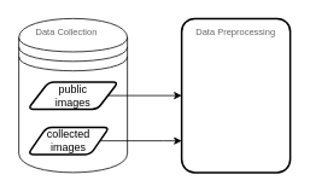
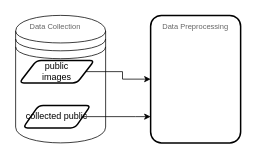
  <mxCell id="0" />
  <mxCell id="1" parent="0" />
  <mxCell id="2" value="" style="shape=datastore;whiteSpace=wrap;html=1;" vertex="1" parent="1"><mxGeometry x="20" y="20" width="120" height="170" as="geometry" /></mxCell>
  <mxCell id="3" value="" style="edgeStyle=orthogonalEdgeStyle;rounded=0;orthogonalLoop=1;jettySize=auto;html=1;" edge="1" parent="1" source="4" target="8"><mxGeometry relative="1" as="geometry" /></mxCell>
- <mxCell id="4" value="public&lt;div&gt;images&lt;/div&gt;" style="shape=parallelogram;html=1;strokeWidth=2;perimeter=parallelogramPerimeter;whiteSpace=wrap;rounded=1;arcSize=12;size=0.23;" vertex="1" parent="1"><mxGeometry x="30" y="90" width="100" height="30" as="geometry" /></mxCell>
+ <mxCell id="4" value="public&lt;div&gt;images&lt;/div&gt;" style="shape=parallelogram;html=1;strokeWidth=2;perimeter=parallelogramPerimeter;whiteSpace=wrap;rounded=1;arcSize=12;size=0.23;" vertex="1" parent="1"><mxGeometry x="25" y="80" width="100" height="30" as="geometry" /></mxCell>
  <mxCell id="5" value="" style="edgeStyle=orthogonalEdgeStyle;rounded=0;orthogonalLoop=1;jettySize=auto;html=1;" edge="1" parent="1" source="6" target="8"><mxGeometry relative="1" as="geometry"><Array as="points"><mxPoint x="180" y="155" /><mxPoint x="180" y="155" /></Array></mxGeometry></mxCell>
- <mxCell id="6" value="collected images" style="shape=parallelogram;html=1;strokeWidth=2;perimeter=parallelogramPerimeter;whiteSpace=wrap;rounded=1;arcSize=12;size=0.23;" vertex="1" parent="1"><mxGeometry x="30" y="140" width="90" height="30" as="geometry" /></mxCell>
+ <mxCell id="6" value="collected public" style="shape=parallelogram;html=1;strokeWidth=2;perimeter=parallelogramPerimeter;whiteSpace=wrap;rounded=1;arcSize=12;size=0.23;" vertex="1" parent="1"><mxGeometry x="30" y="140" width="90" height="30" as="geometry" /></mxCell>
  <mxCell id="7" value="&lt;div style=&quot;&quot;&gt;&lt;font style=&quot;font-size: 10px;&quot;&gt;Data Collection&lt;/font&gt;&lt;/div&gt;" style="strokeWidth=1;shadow=0;dashed=0;align=center;html=1;shape=mxgraph.mockup.text.textBox;fontColor=#666666;align=left;fontSize=17;spacingLeft=4;spacingTop=-3;whiteSpace=wrap;strokeColor=none;mainText=" vertex="1" parent="1"><mxGeometry x="32.5" y="30" width="95" height="10" as="geometry" /></mxCell>
  <mxCell id="8" value="" style="whiteSpace=wrap;html=1;strokeWidth=2;rounded=1;arcSize=12;" vertex="1" parent="1"><mxGeometry x="200" y="20" width="120" height="170" as="geometry" /></mxCell>
  <mxCell id="9" value="&lt;div style=&quot;&quot;&gt;&lt;font style=&quot;font-size: 10px;&quot;&gt;Data Preprocessing&lt;/font&gt;&lt;/div&gt;" style="strokeWidth=1;shadow=0;dashed=0;align=center;html=1;shape=mxgraph.mockup.text.textBox;fontColor=#666666;align=left;fontSize=17;spacingLeft=4;spacingTop=-3;whiteSpace=wrap;strokeColor=none;mainText=" vertex="1" parent="1"><mxGeometry x="210" y="30" width="100" height="10" as="geometry" /></mxCell>
